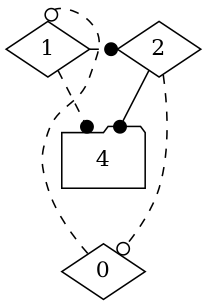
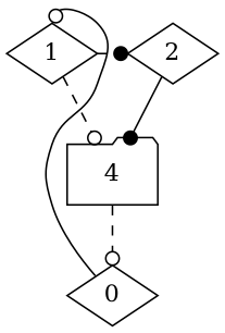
  digraph {
    node [shape=diamond]
    edge [arrowhead=dot style=dashed]
    1
    2
    0
    4 [shape=folder]
    subgraph sub_1 {
      rank=same
      1
      2
    }
    subgraph sub_2 {
      rank=same
      0
    }
    subgraph sub_3 {
      rank=same
      4
    }
    1 -> 2
-   1 -> 4
+   1 -> 4 [arrowhead=odot]
    2 -> 4 [style=solid]
-   0 -> 1 [arrowhead=odot headport=n]
-   2 -> 0 [arrowhead=odot]
+   0 -> 1 [arrowhead=odot headport=n style=solid]
+   4 -> 0 [arrowhead=odot]
  }
